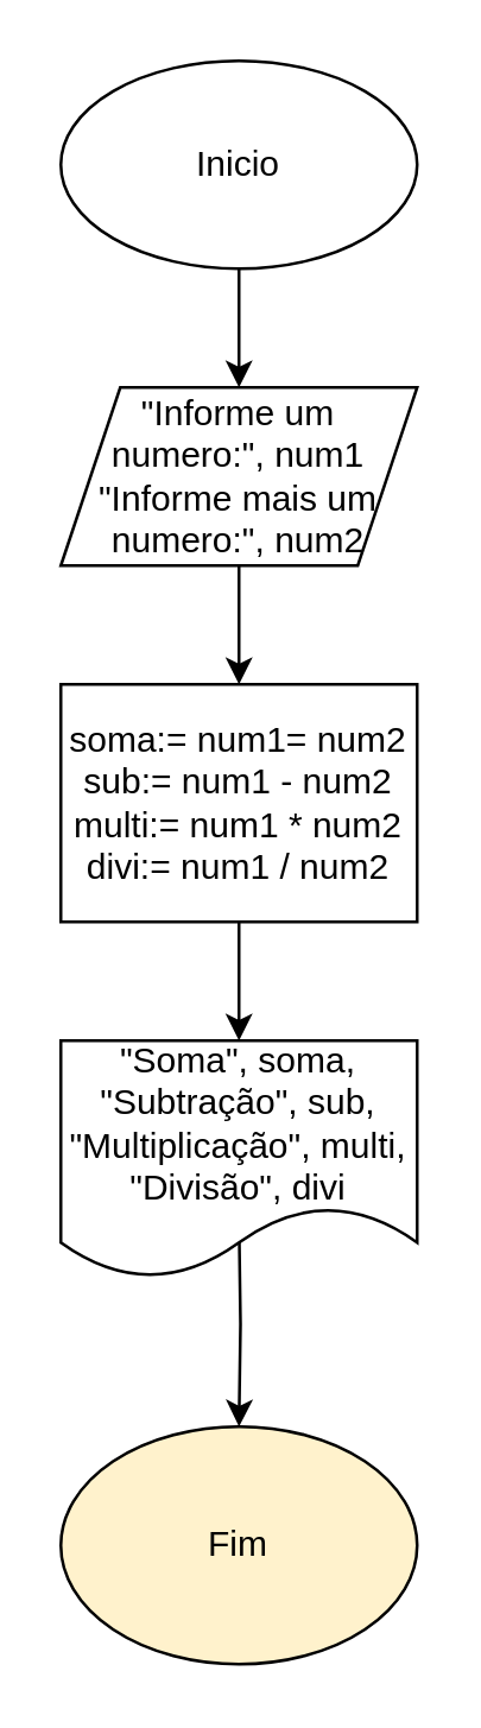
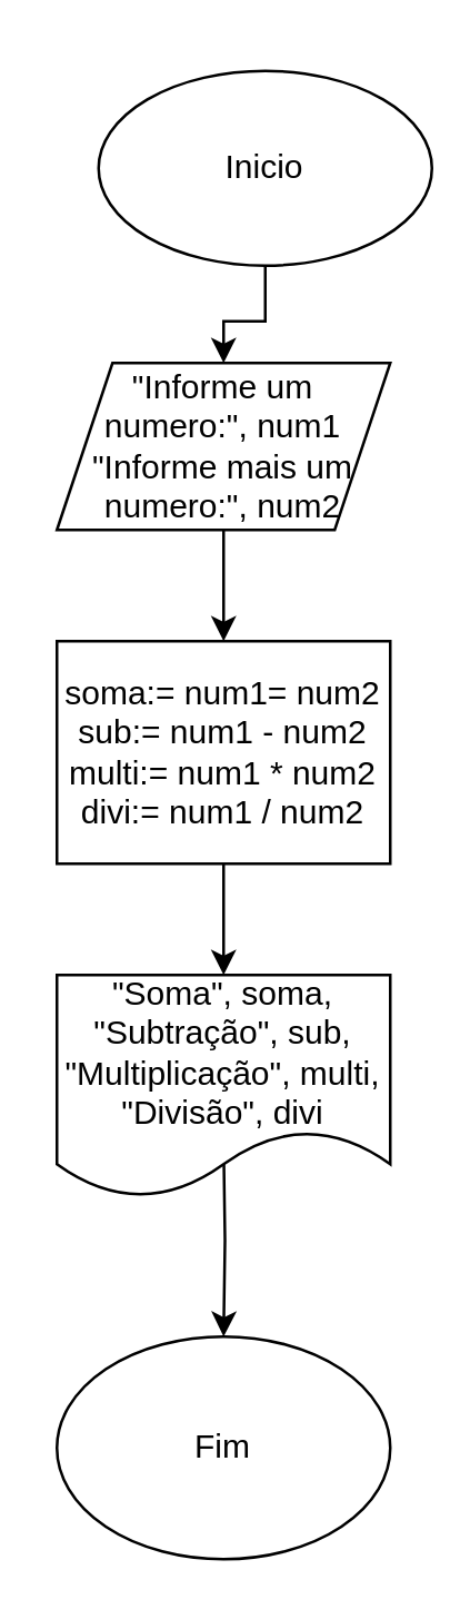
  <mxCell id="0" />
  <mxCell id="1" parent="0" />
  <mxCell id="2" style="edgeStyle=orthogonalEdgeStyle;rounded=0;orthogonalLoop=1;jettySize=auto;html=1;entryX=0.5;entryY=0;entryDx=0;entryDy=0;" edge="1" parent="1" source="3" target="5"><mxGeometry relative="1" as="geometry" /></mxCell>
- <mxCell id="3" value="Inicio" style="ellipse;whiteSpace=wrap;html=1;" vertex="1" parent="1"><mxGeometry x="20" y="20" width="120" height="70" as="geometry" /></mxCell>
+ <mxCell id="3" value="Inicio" style="ellipse;whiteSpace=wrap;html=1;" vertex="1" parent="1"><mxGeometry x="35" y="25" width="120" height="70" as="geometry" /></mxCell>
  <mxCell id="4" style="edgeStyle=orthogonalEdgeStyle;rounded=0;orthogonalLoop=1;jettySize=auto;html=1;entryX=0.5;entryY=0;entryDx=0;entryDy=0;" edge="1" parent="1" source="5" target="7"><mxGeometry relative="1" as="geometry" /></mxCell>
  <mxCell id="5" value="&quot;Informe um numero:&quot;, num1&lt;br&gt;&quot;Informe mais um numero:&quot;, num2" style="shape=parallelogram;perimeter=parallelogramPerimeter;whiteSpace=wrap;html=1;fixedSize=1;" vertex="1" parent="1"><mxGeometry x="20" y="130" width="120" height="60" as="geometry" /></mxCell>
  <mxCell id="6" style="edgeStyle=orthogonalEdgeStyle;rounded=0;orthogonalLoop=1;jettySize=auto;html=1;entryX=0.5;entryY=0;entryDx=0;entryDy=0;" edge="1" parent="1" source="7" target="9"><mxGeometry relative="1" as="geometry" /></mxCell>
  <mxCell id="7" value="soma:= num1= num2&lt;br&gt;sub:= num1 - num2&lt;br&gt;multi:= num1 * num2&lt;br&gt;divi:= num1 / num2&lt;br&gt;" style="rounded=0;whiteSpace=wrap;html=1;" vertex="1" parent="1"><mxGeometry x="20" y="230" width="120" height="80" as="geometry" /></mxCell>
  <mxCell id="8" style="edgeStyle=orthogonalEdgeStyle;rounded=0;orthogonalLoop=1;jettySize=auto;html=1;" edge="1" parent="1" target="10"><mxGeometry relative="1" as="geometry"><mxPoint x="80" y="410" as="sourcePoint" /></mxGeometry></mxCell>
  <mxCell id="9" value="&quot;Soma&quot;, soma,&lt;br&gt;&quot;Subtração&quot;, sub,&lt;br&gt;&quot;Multiplicação&quot;, multi,&lt;br&gt;&quot;Divisão&quot;, divi" style="shape=document;whiteSpace=wrap;html=1;boundedLbl=1;" vertex="1" parent="1"><mxGeometry x="20" y="350" width="120" height="80" as="geometry" /></mxCell>
- <mxCell id="10" value="Fim" style="ellipse;whiteSpace=wrap;html=1;fillColor=#fff2cc;" vertex="1" parent="1"><mxGeometry x="20" y="480" width="120" height="80" as="geometry" /></mxCell>
+ <mxCell id="10" value="Fim" style="ellipse;whiteSpace=wrap;html=1;" vertex="1" parent="1"><mxGeometry x="20" y="480" width="120" height="80" as="geometry" /></mxCell>
